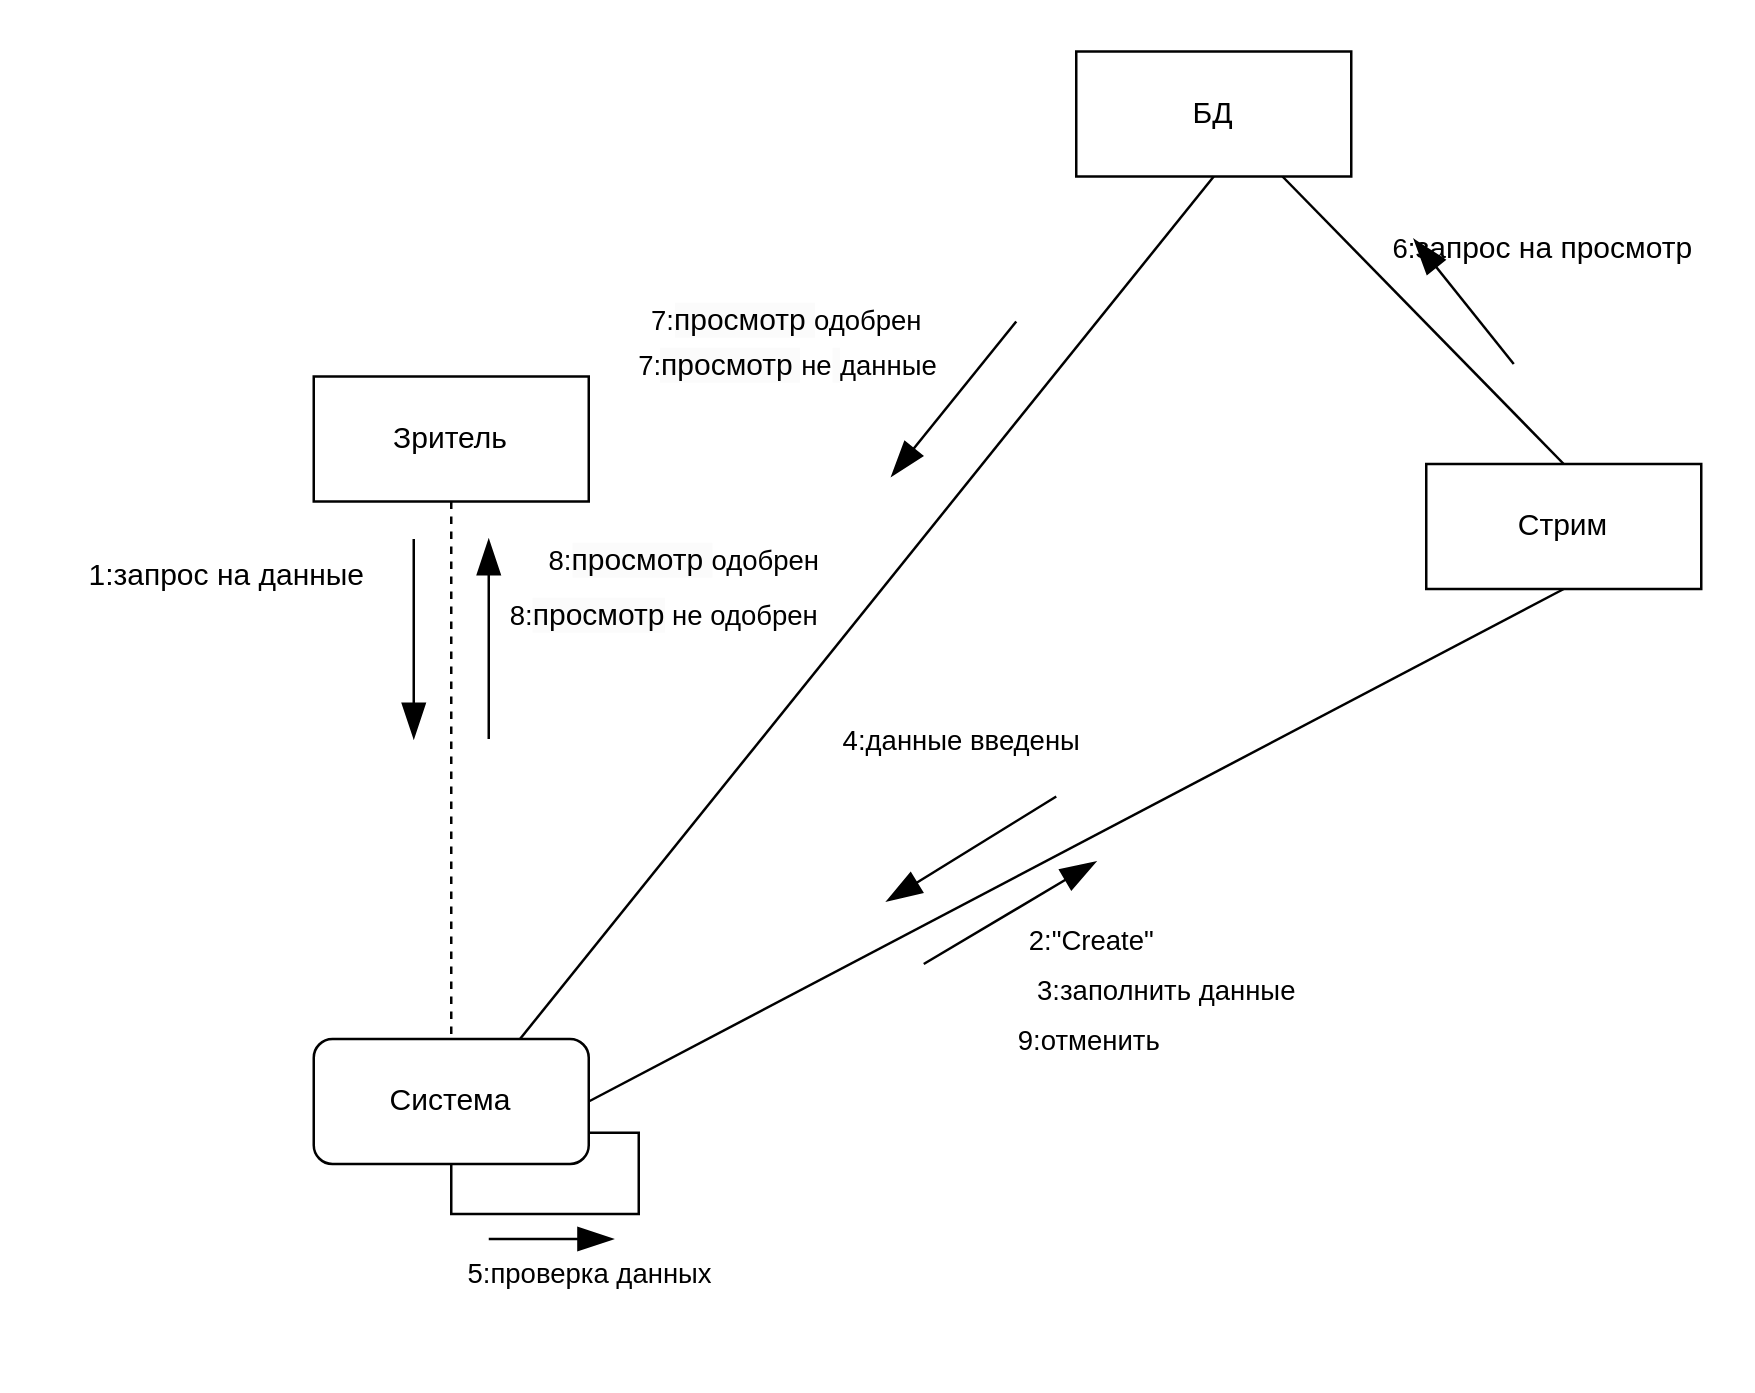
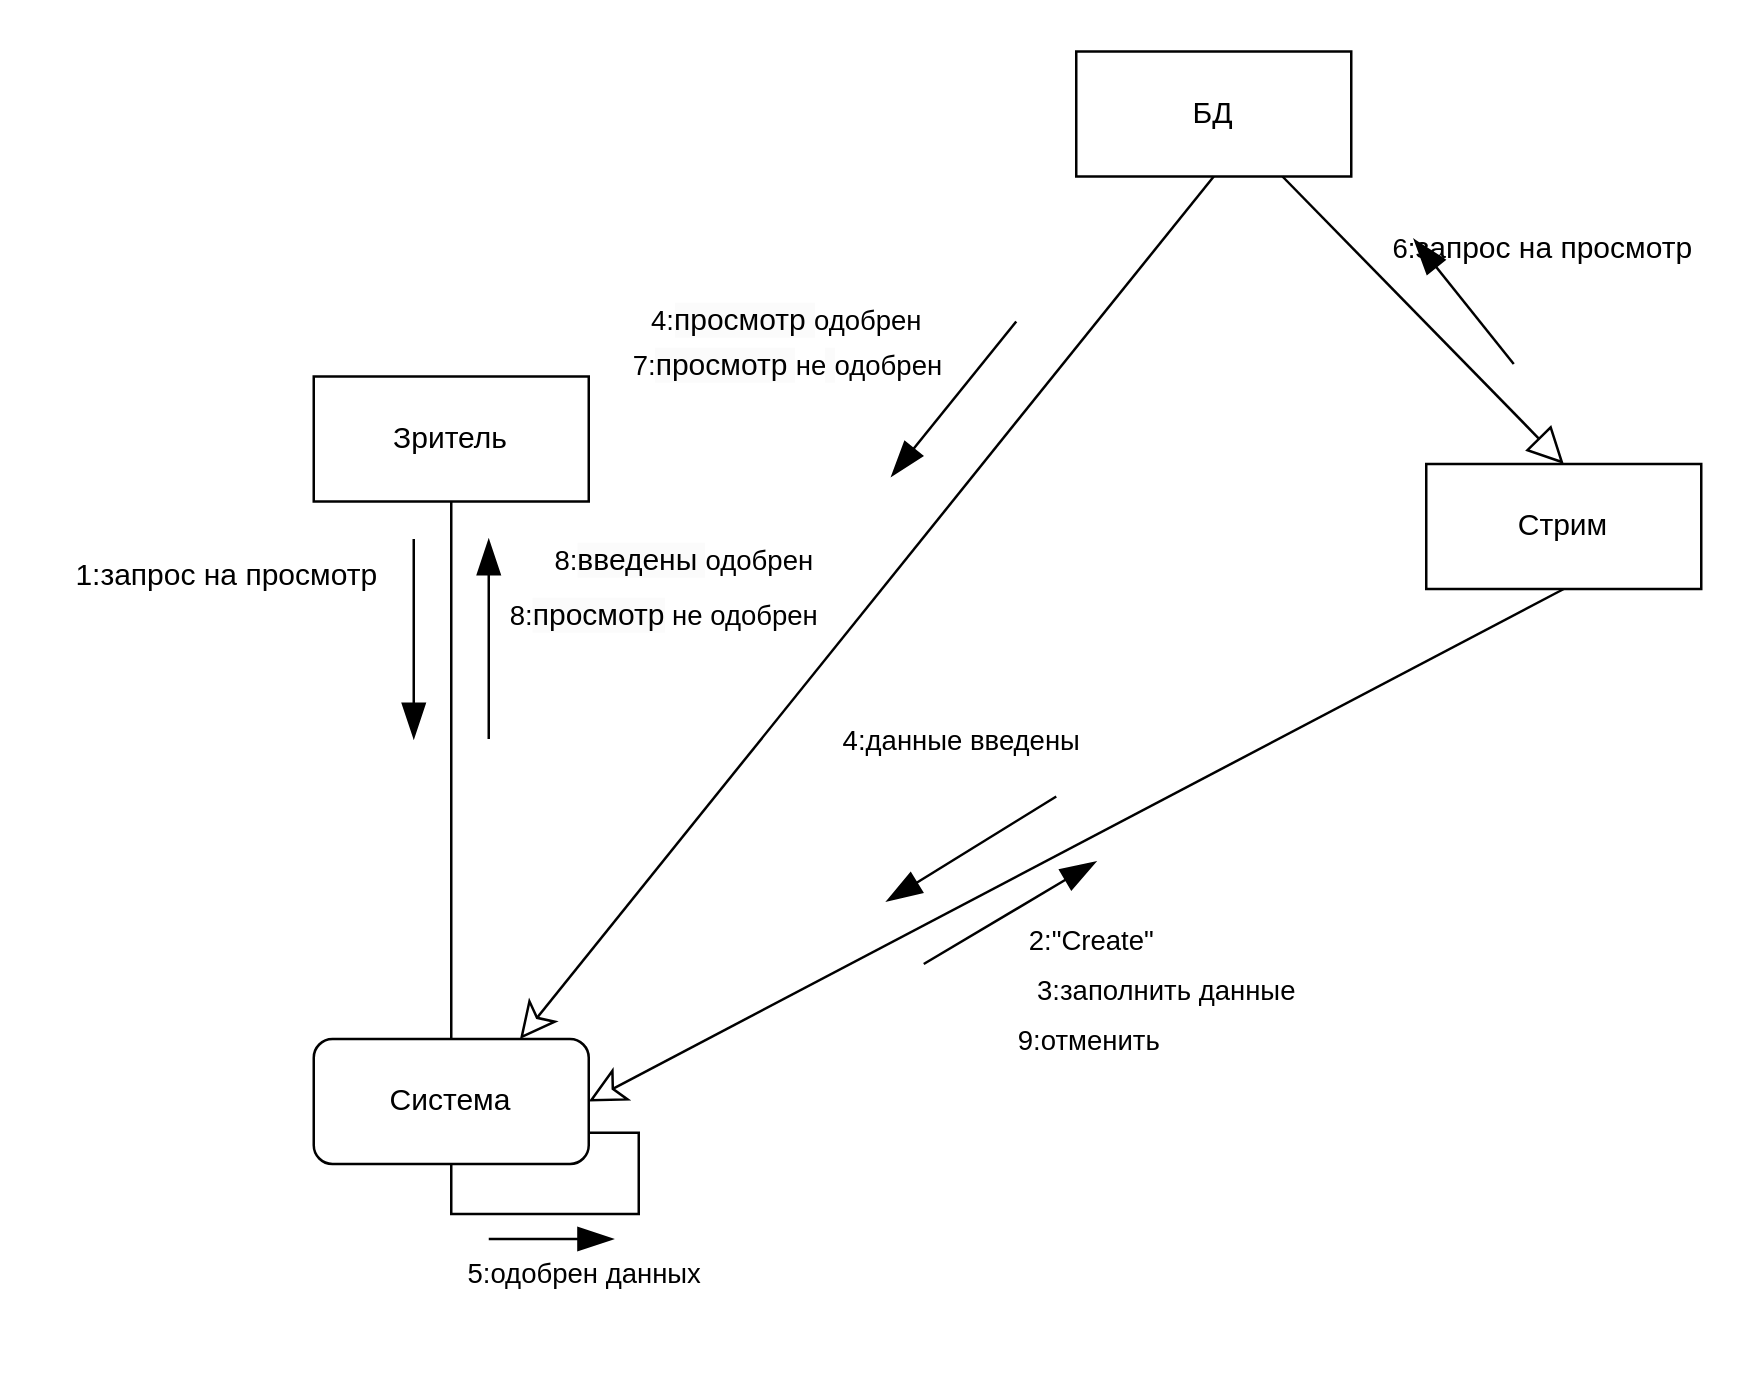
  <mxCell id="0" />
  <mxCell id="1" parent="0" />
  <mxCell id="2" value="Зритель" style="html=1;whiteSpace=wrap;" parent="1" vertex="1"><mxGeometry x="125" y="150" width="110" height="50" as="geometry" /></mxCell>
  <mxCell id="3" value="Система" style="html=1;whiteSpace=wrap;rounded=1;" parent="1" vertex="1"><mxGeometry x="125" y="415" width="110" height="50" as="geometry" /></mxCell>
  <mxCell id="4" value="Стрим" style="html=1;whiteSpace=wrap;" parent="1" vertex="1"><mxGeometry x="570" y="185" width="110" height="50" as="geometry" /></mxCell>
  <mxCell id="5" value="БД" style="html=1;whiteSpace=wrap;" parent="1" vertex="1"><mxGeometry x="430" y="20" width="110" height="50" as="geometry" /></mxCell>
- <mxCell id="6" value="" style="endArrow=none;endFill=0;endSize=12;html=1;rounded=0;exitX=0.5;exitY=1;exitDx=0;exitDy=0;dashed=1;" parent="1" source="2" target="3" edge="1"><mxGeometry width="160" relative="1" as="geometry"><mxPoint x="335" y="405" as="sourcePoint" /><mxPoint x="495" y="405" as="targetPoint" /></mxGeometry></mxCell>
- <mxCell id="7" value="" style="endArrow=none;endFill=0;endSize=12;html=1;rounded=0;exitX=0.5;exitY=1;exitDx=0;exitDy=0;entryX=1;entryY=0.5;entryDx=0;entryDy=0;" parent="1" source="4" target="3" edge="1"><mxGeometry width="160" relative="1" as="geometry"><mxPoint x="190" y="235" as="sourcePoint" /><mxPoint x="181" y="425" as="targetPoint" /></mxGeometry></mxCell>
- <mxCell id="8" value="" style="endArrow=none;endFill=0;endSize=12;html=1;rounded=0;exitX=0.5;exitY=1;exitDx=0;exitDy=0;entryX=0.75;entryY=0;entryDx=0;entryDy=0;" parent="1" source="5" target="3" edge="1"><mxGeometry width="160" relative="1" as="geometry"><mxPoint x="580" y="245" as="sourcePoint" /><mxPoint x="235" y="450" as="targetPoint" /></mxGeometry></mxCell>
+ <mxCell id="6" value="" style="endArrow=none;endFill=0;endSize=12;html=1;rounded=0;exitX=0.5;exitY=1;exitDx=0;exitDy=0;" parent="1" source="2" target="3" edge="1"><mxGeometry width="160" relative="1" as="geometry"><mxPoint x="335" y="405" as="sourcePoint" /><mxPoint x="495" y="405" as="targetPoint" /></mxGeometry></mxCell>
+ <mxCell id="7" value="" style="endArrow=classic;endFill=0;endSize=12;html=1;rounded=0;exitX=0.5;exitY=1;exitDx=0;exitDy=0;entryX=1;entryY=0.5;entryDx=0;entryDy=0;" parent="1" source="4" target="3" edge="1"><mxGeometry width="160" relative="1" as="geometry"><mxPoint x="190" y="235" as="sourcePoint" /><mxPoint x="181" y="425" as="targetPoint" /></mxGeometry></mxCell>
+ <mxCell id="8" value="" style="endArrow=classic;endFill=0;endSize=12;html=1;rounded=0;exitX=0.5;exitY=1;exitDx=0;exitDy=0;entryX=0.75;entryY=0;entryDx=0;entryDy=0;" parent="1" source="5" target="3" edge="1"><mxGeometry width="160" relative="1" as="geometry"><mxPoint x="580" y="245" as="sourcePoint" /><mxPoint x="235" y="450" as="targetPoint" /></mxGeometry></mxCell>
  <mxCell id="9" value="" style="group;rotation=-44;" parent="1" vertex="1" connectable="0"><mxGeometry x="145" y="235" width="70" height="70" as="geometry" /></mxCell>
  <mxCell id="10" value="" style="endArrow=blockThin;endFill=1;endSize=12;html=1;rounded=0;" parent="9" edge="1"><mxGeometry width="160" relative="1" as="geometry"><mxPoint x="50" y="60" as="sourcePoint" /><mxPoint x="50" y="-20" as="targetPoint" /></mxGeometry></mxCell>
  <mxCell id="11" value="" style="endArrow=blockThin;endFill=1;endSize=12;html=1;rounded=0;" parent="9" edge="1"><mxGeometry width="160" relative="1" as="geometry"><mxPoint x="20" y="-20" as="sourcePoint" /><mxPoint x="20" y="60" as="targetPoint" /></mxGeometry></mxCell>
  <mxCell id="12" value="" style="group;rotation=-5;" parent="1" vertex="1" connectable="0"><mxGeometry x="348" y="145" width="70" height="70" as="geometry" /></mxCell>
  <mxCell id="13" value="" style="endArrow=blockThin;endFill=1;endSize=12;html=1;rounded=0;" parent="12" edge="1"><mxGeometry width="160" relative="1" as="geometry"><mxPoint x="58" y="-17" as="sourcePoint" /><mxPoint x="8" y="45" as="targetPoint" /></mxGeometry></mxCell>
  <mxCell id="14" value="" style="group;rotation=15;" parent="1" vertex="1" connectable="0"><mxGeometry x="348" y="325" width="70" height="70" as="geometry" /></mxCell>
  <mxCell id="15" value="" style="endArrow=blockThin;endFill=1;endSize=12;html=1;rounded=0;" parent="14" edge="1"><mxGeometry width="160" relative="1" as="geometry"><mxPoint x="21" y="60" as="sourcePoint" /><mxPoint x="90" y="19" as="targetPoint" /></mxGeometry></mxCell>
  <mxCell id="16" value="" style="endArrow=blockThin;endFill=1;endSize=12;html=1;rounded=0;" parent="14" edge="1"><mxGeometry width="160" relative="1" as="geometry"><mxPoint x="74" y="-7" as="sourcePoint" /><mxPoint x="6" y="35" as="targetPoint" /></mxGeometry></mxCell>
- <mxCell id="17" value="1:запрос на данные" style="text;html=1;align=center;verticalAlign=middle;resizable=0;points=[];autosize=1;strokeColor=none;fillColor=none;" parent="1" vertex="1"><mxGeometry x="20" y="215" width="140" height="30" as="geometry" /></mxCell>
+ <mxCell id="17" value="1:запрос на просмотр" style="text;html=1;align=center;verticalAlign=middle;resizable=0;points=[];autosize=1;strokeColor=none;fillColor=none;" parent="1" vertex="1"><mxGeometry x="20" y="215" width="140" height="30" as="geometry" /></mxCell>
  <mxCell id="18" value="2:&quot;Create&quot;" style="edgeLabel;html=1;align=center;verticalAlign=middle;resizable=0;points=[];" parent="1" vertex="1" connectable="0"><mxGeometry x="435" y="375" as="geometry" /></mxCell>
  <mxCell id="19" value="3:заполнить данные" style="edgeLabel;html=1;align=center;verticalAlign=middle;resizable=0;points=[];" parent="1" vertex="1" connectable="0"><mxGeometry x="465" y="395" as="geometry" /></mxCell>
  <mxCell id="20" value="4:данные введены" style="edgeLabel;html=1;align=center;verticalAlign=middle;resizable=0;points=[];" parent="1" vertex="1" connectable="0"><mxGeometry x="383" y="295" as="geometry" /></mxCell>
  <mxCell id="21" style="edgeStyle=orthogonalEdgeStyle;rounded=0;orthogonalLoop=1;jettySize=auto;html=1;exitX=0.5;exitY=1;exitDx=0;exitDy=0;entryX=1;entryY=0.75;entryDx=0;entryDy=0;endArrow=none;endFill=0;" parent="1" source="3" target="3" edge="1"><mxGeometry relative="1" as="geometry" /></mxCell>
  <mxCell id="22" value="" style="endArrow=blockThin;endFill=1;endSize=12;html=1;rounded=0;" parent="1" edge="1"><mxGeometry width="160" relative="1" as="geometry"><mxPoint x="195" y="495" as="sourcePoint" /><mxPoint x="245" y="495" as="targetPoint" /></mxGeometry></mxCell>
- <mxCell id="23" value="&lt;span style=&quot;color: rgb(0, 0, 0); font-family: Helvetica; font-size: 11px; font-style: normal; font-variant-ligatures: normal; font-variant-caps: normal; font-weight: 400; letter-spacing: normal; orphans: 2; text-align: left; text-indent: 0px; text-transform: none; widows: 2; word-spacing: 0px; -webkit-text-stroke-width: 0px; white-space: nowrap; background-color: rgb(255, 255, 255); text-decoration-thickness: initial; text-decoration-style: initial; text-decoration-color: initial; display: inline !important; float: none;&quot;&gt;5:проверка данных&lt;/span&gt;" style="text;whiteSpace=wrap;html=1;" parent="1" vertex="1"><mxGeometry x="185" y="495" width="130" height="40" as="geometry" /></mxCell>
+ <mxCell id="23" value="&lt;span style=&quot;color: rgb(0, 0, 0); font-family: Helvetica; font-size: 11px; font-style: normal; font-variant-ligatures: normal; font-variant-caps: normal; font-weight: 400; letter-spacing: normal; orphans: 2; text-align: left; text-indent: 0px; text-transform: none; widows: 2; word-spacing: 0px; -webkit-text-stroke-width: 0px; white-space: nowrap; background-color: rgb(255, 255, 255); text-decoration-thickness: initial; text-decoration-style: initial; text-decoration-color: initial; display: inline !important; float: none;&quot;&gt;5:одобрен данных&lt;/span&gt;" style="text;whiteSpace=wrap;html=1;" parent="1" vertex="1"><mxGeometry x="185" y="495" width="130" height="40" as="geometry" /></mxCell>
  <mxCell id="24" value="&lt;span style=&quot;color: rgb(0, 0, 0); font-family: Helvetica; font-size: 11px; font-style: normal; font-variant-ligatures: normal; font-variant-caps: normal; font-weight: 400; letter-spacing: normal; orphans: 2; text-align: center; text-indent: 0px; text-transform: none; widows: 2; word-spacing: 0px; -webkit-text-stroke-width: 0px; white-space: nowrap; background-color: rgb(255, 255, 255); text-decoration-thickness: initial; text-decoration-style: initial; text-decoration-color: initial; display: inline !important; float: none;&quot;&gt;6:&lt;/span&gt;&lt;span style=&quot;text-align: center; text-wrap: nowrap;&quot;&gt;запрос на просмотр&lt;/span&gt;" style="text;whiteSpace=wrap;html=1;" parent="1" vertex="1"><mxGeometry x="555" y="85" width="120" height="40" as="geometry" /></mxCell>
- <mxCell id="25" value="" style="endArrow=none;endFill=0;endSize=12;html=1;rounded=0;exitX=0.75;exitY=1;exitDx=0;exitDy=0;entryX=0.5;entryY=0;entryDx=0;entryDy=0;" parent="1" source="5" target="4" edge="1"><mxGeometry width="160" relative="1" as="geometry"><mxPoint x="620" y="245" as="sourcePoint" /><mxPoint x="245" y="450" as="targetPoint" /></mxGeometry></mxCell>
+ <mxCell id="25" value="" style="endArrow=block;endFill=0;endSize=12;html=1;rounded=0;exitX=0.75;exitY=1;exitDx=0;exitDy=0;entryX=0.5;entryY=0;entryDx=0;entryDy=0;" parent="1" source="5" target="4" edge="1"><mxGeometry width="160" relative="1" as="geometry"><mxPoint x="620" y="245" as="sourcePoint" /><mxPoint x="245" y="450" as="targetPoint" /></mxGeometry></mxCell>
  <mxCell id="26" value="" style="endArrow=blockThin;endFill=1;endSize=12;html=1;rounded=0;" parent="1" edge="1"><mxGeometry width="160" relative="1" as="geometry"><mxPoint x="605" y="145" as="sourcePoint" /><mxPoint x="565" y="95" as="targetPoint" /></mxGeometry></mxCell>
- <mxCell id="27" value="7:&lt;span style=&quot;font-size: 12px; background-color: rgb(251, 251, 251);&quot;&gt;просмотр&amp;nbsp;&lt;/span&gt;одобрен" style="edgeLabel;html=1;align=center;verticalAlign=middle;resizable=0;points=[];" parent="1" vertex="1" connectable="0"><mxGeometry x="315.003" y="125" as="geometry"><mxPoint x="-2" y="2" as="offset" /></mxGeometry></mxCell>
- <mxCell id="28" value="8:&lt;span style=&quot;font-size: 12px; background-color: rgb(251, 251, 251);&quot;&gt;просмотр&amp;nbsp;&lt;/span&gt;одобрен" style="edgeLabel;html=1;align=center;verticalAlign=middle;resizable=0;points=[];" parent="1" vertex="1" connectable="0"><mxGeometry x="265" y="225" as="geometry"><mxPoint x="7" y="-2" as="offset" /></mxGeometry></mxCell>
- <mxCell id="29" value="7:&lt;span style=&quot;font-size: 12px; background-color: rgb(251, 251, 251);&quot;&gt;просмотр&amp;nbsp;&lt;/span&gt;не&lt;span style=&quot;font-size: 12px; background-color: rgb(251, 251, 251);&quot;&gt;&amp;nbsp;&lt;/span&gt;данные&amp;nbsp;" style="edgeLabel;html=1;align=center;verticalAlign=middle;resizable=0;points=[];" parent="1" vertex="1" connectable="0"><mxGeometry x="315.003" y="145" as="geometry" /></mxCell>
+ <mxCell id="27" value="4:&lt;span style=&quot;font-size: 12px; background-color: rgb(251, 251, 251);&quot;&gt;просмотр&amp;nbsp;&lt;/span&gt;одобрен" style="edgeLabel;html=1;align=center;verticalAlign=middle;resizable=0;points=[];" parent="1" vertex="1" connectable="0"><mxGeometry x="315.003" y="125" as="geometry"><mxPoint x="-2" y="2" as="offset" /></mxGeometry></mxCell>
+ <mxCell id="28" value="8:&lt;span style=&quot;font-size: 12px; background-color: rgb(251, 251, 251);&quot;&gt;введены&amp;nbsp;&lt;/span&gt;одобрен" style="edgeLabel;html=1;align=center;verticalAlign=middle;resizable=0;points=[];" parent="1" vertex="1" connectable="0"><mxGeometry x="265" y="225" as="geometry"><mxPoint x="7" y="-2" as="offset" /></mxGeometry></mxCell>
+ <mxCell id="29" value="7:&lt;span style=&quot;font-size: 12px; background-color: rgb(251, 251, 251);&quot;&gt;просмотр&amp;nbsp;&lt;/span&gt;не&lt;span style=&quot;font-size: 12px; background-color: rgb(251, 251, 251);&quot;&gt;&amp;nbsp;&lt;/span&gt;одобрен&amp;nbsp;" style="edgeLabel;html=1;align=center;verticalAlign=middle;resizable=0;points=[];" parent="1" vertex="1" connectable="0"><mxGeometry x="315.003" y="145" as="geometry" /></mxCell>
  <mxCell id="30" value="8:&lt;span style=&quot;font-size: 12px; background-color: rgb(251, 251, 251);&quot;&gt;просмотр&lt;/span&gt;&amp;nbsp;не одобрен" style="edgeLabel;html=1;align=center;verticalAlign=middle;resizable=0;points=[];" parent="1" vertex="1" connectable="0"><mxGeometry x="264.997" y="245" as="geometry" /></mxCell>
  <mxCell id="31" value="9:отменить" style="edgeLabel;html=1;align=center;verticalAlign=middle;resizable=0;points=[];" parent="1" vertex="1" connectable="0"><mxGeometry x="434.997" y="415" as="geometry" /></mxCell>
